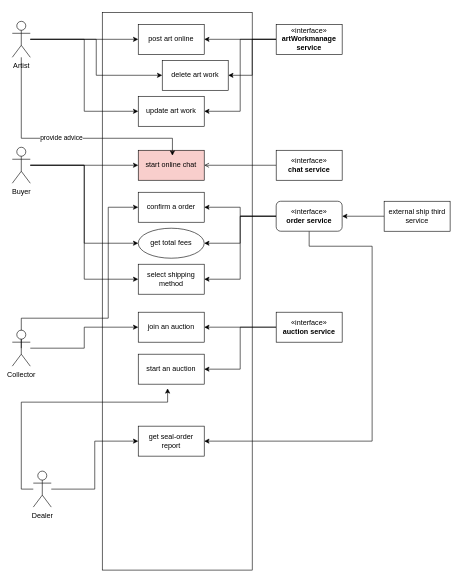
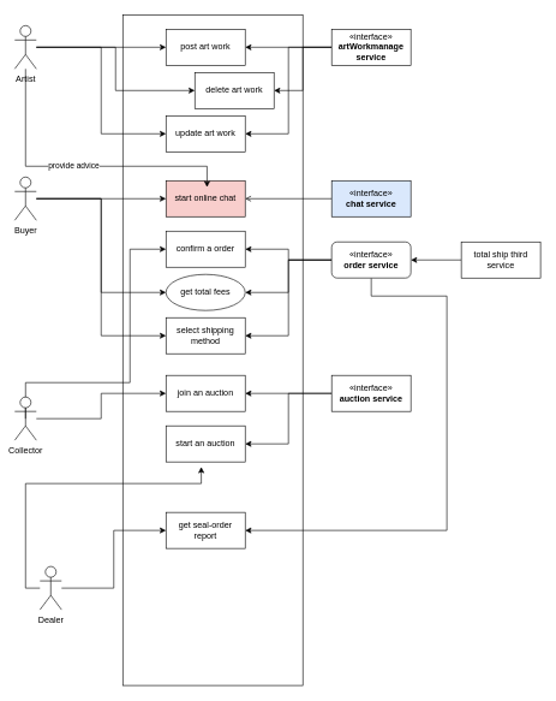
  <mxCell id="0" />
  <mxCell id="1" parent="0" />
  <mxCell id="2" style="edgeStyle=orthogonalEdgeStyle;rounded=0;orthogonalLoop=1;jettySize=auto;html=1;entryX=0;entryY=0.5;entryDx=0;entryDy=0;" edge="1" parent="1" source="5" target="7"><mxGeometry relative="1" as="geometry" /></mxCell>
  <mxCell id="3" style="edgeStyle=orthogonalEdgeStyle;rounded=0;orthogonalLoop=1;jettySize=auto;html=1;entryX=0;entryY=0.5;entryDx=0;entryDy=0;" edge="1" parent="1" source="5" target="12"><mxGeometry relative="1" as="geometry" /></mxCell>
  <mxCell id="4" style="edgeStyle=orthogonalEdgeStyle;rounded=0;orthogonalLoop=1;jettySize=auto;html=1;entryX=0;entryY=0.5;entryDx=0;entryDy=0;" edge="1" parent="1" source="5" target="13"><mxGeometry relative="1" as="geometry" /></mxCell>
  <mxCell id="5" value="Artist&lt;div&gt;&lt;br&gt;&lt;/div&gt;" style="shape=umlActor;verticalLabelPosition=bottom;verticalAlign=top;html=1;outlineConnect=0;" vertex="1" parent="1"><mxGeometry x="20" y="35" width="30" height="60" as="geometry" /></mxCell>
  <mxCell id="6" value="" style="rounded=0;whiteSpace=wrap;html=1;fillColor=none;" vertex="1" parent="1"><mxGeometry x="170" y="20" width="250" height="930" as="geometry" /></mxCell>
- <mxCell id="7" value="post art online" style="html=1;whiteSpace=wrap;" vertex="1" parent="1"><mxGeometry x="230" y="40" width="110" height="50" as="geometry" /></mxCell>
+ <mxCell id="7" value="post art work" style="html=1;whiteSpace=wrap;" vertex="1" parent="1"><mxGeometry x="230" y="40" width="110" height="50" as="geometry" /></mxCell>
  <mxCell id="8" style="edgeStyle=orthogonalEdgeStyle;rounded=0;orthogonalLoop=1;jettySize=auto;html=1;entryX=1;entryY=0.5;entryDx=0;entryDy=0;" edge="1" parent="1" source="11" target="7"><mxGeometry relative="1" as="geometry" /></mxCell>
  <mxCell id="9" style="edgeStyle=orthogonalEdgeStyle;rounded=0;orthogonalLoop=1;jettySize=auto;html=1;entryX=1;entryY=0.5;entryDx=0;entryDy=0;" edge="1" parent="1" source="11" target="12"><mxGeometry relative="1" as="geometry" /></mxCell>
  <mxCell id="10" style="edgeStyle=orthogonalEdgeStyle;rounded=0;orthogonalLoop=1;jettySize=auto;html=1;entryX=1;entryY=0.5;entryDx=0;entryDy=0;" edge="1" parent="1" source="11" target="13"><mxGeometry relative="1" as="geometry" /></mxCell>
  <mxCell id="11" value="«interface»&lt;br&gt;&lt;b&gt;artWorkmanage service&lt;/b&gt;" style="html=1;whiteSpace=wrap;" vertex="1" parent="1"><mxGeometry x="460" y="40" width="110" height="50" as="geometry" /></mxCell>
  <mxCell id="12" value="delete art work" style="html=1;whiteSpace=wrap;" vertex="1" parent="1"><mxGeometry x="270" y="100" width="110" height="50" as="geometry" /></mxCell>
  <mxCell id="13" value="update art work" style="html=1;whiteSpace=wrap;" vertex="1" parent="1"><mxGeometry x="230" y="160" width="110" height="50" as="geometry" /></mxCell>
  <mxCell id="14" value="start online chat" style="html=1;whiteSpace=wrap;fillColor=#f8cecc;" vertex="1" parent="1"><mxGeometry x="230" y="250" width="110" height="50" as="geometry" /></mxCell>
  <mxCell id="15" style="edgeStyle=orthogonalEdgeStyle;rounded=0;orthogonalLoop=1;jettySize=auto;html=1;entryX=0;entryY=0.5;entryDx=0;entryDy=0;" edge="1" parent="1" source="18" target="14"><mxGeometry relative="1" as="geometry" /></mxCell>
  <mxCell id="16" style="edgeStyle=orthogonalEdgeStyle;rounded=0;orthogonalLoop=1;jettySize=auto;html=1;entryX=0;entryY=0.5;entryDx=0;entryDy=0;" edge="1" parent="1" source="18" target="23"><mxGeometry relative="1" as="geometry" /></mxCell>
  <mxCell id="17" style="edgeStyle=orthogonalEdgeStyle;rounded=0;orthogonalLoop=1;jettySize=auto;html=1;entryX=0;entryY=0.5;entryDx=0;entryDy=0;" edge="1" parent="1" source="18" target="32"><mxGeometry relative="1" as="geometry" /></mxCell>
  <mxCell id="18" value="Buyer" style="shape=umlActor;verticalLabelPosition=bottom;verticalAlign=top;html=1;outlineConnect=0;" vertex="1" parent="1"><mxGeometry x="20" y="245" width="30" height="60" as="geometry" /></mxCell>
  <mxCell id="19" style="edgeStyle=orthogonalEdgeStyle;rounded=0;orthogonalLoop=1;jettySize=auto;html=1;entryX=0.518;entryY=0.18;entryDx=0;entryDy=0;entryPerimeter=0;" edge="1" parent="1" source="5" target="14"><mxGeometry relative="1" as="geometry"><Array as="points"><mxPoint x="35" y="230" /><mxPoint x="287" y="230" /></Array></mxGeometry></mxCell>
  <mxCell id="20" value="provide advice" style="edgeLabel;html=1;align=center;verticalAlign=middle;resizable=0;points=[];" vertex="1" connectable="0" parent="19"><mxGeometry x="-0.034" y="1" relative="1" as="geometry"><mxPoint as="offset" /></mxGeometry></mxCell>
  <mxCell id="21" style="edgeStyle=orthogonalEdgeStyle;rounded=0;orthogonalLoop=1;jettySize=auto;html=1;entryX=1;entryY=0.5;entryDx=0;entryDy=0;endArrow=open;" edge="1" parent="1" source="22" target="14"><mxGeometry relative="1" as="geometry" /></mxCell>
- <mxCell id="22" value="«interface»&lt;br&gt;&lt;b&gt;chat service&lt;/b&gt;" style="html=1;whiteSpace=wrap;" vertex="1" parent="1"><mxGeometry x="460" y="250" width="110" height="50" as="geometry" /></mxCell>
+ <mxCell id="22" value="«interface»&lt;br&gt;&lt;b&gt;chat service&lt;/b&gt;" style="html=1;whiteSpace=wrap;fillColor=#dae8fc;" vertex="1" parent="1"><mxGeometry x="460" y="250" width="110" height="50" as="geometry" /></mxCell>
  <mxCell id="23" value="get total fees" style="ellipse;html=1;whiteSpace=wrap;" vertex="1" parent="1"><mxGeometry x="230" y="380" width="110" height="50" as="geometry" /></mxCell>
  <mxCell id="24" value="confirm a order" style="html=1;whiteSpace=wrap;" vertex="1" parent="1"><mxGeometry x="230" y="320" width="110" height="50" as="geometry" /></mxCell>
  <mxCell id="25" style="edgeStyle=orthogonalEdgeStyle;rounded=0;orthogonalLoop=1;jettySize=auto;html=1;entryX=1;entryY=0.5;entryDx=0;entryDy=0;" edge="1" parent="1" source="29" target="24"><mxGeometry relative="1" as="geometry" /></mxCell>
  <mxCell id="26" style="edgeStyle=orthogonalEdgeStyle;rounded=0;orthogonalLoop=1;jettySize=auto;html=1;entryX=1;entryY=0.5;entryDx=0;entryDy=0;" edge="1" parent="1" source="29" target="23"><mxGeometry relative="1" as="geometry" /></mxCell>
  <mxCell id="27" style="edgeStyle=orthogonalEdgeStyle;rounded=0;orthogonalLoop=1;jettySize=auto;html=1;entryX=1;entryY=0.5;entryDx=0;entryDy=0;" edge="1" parent="1" source="29" target="32"><mxGeometry relative="1" as="geometry" /></mxCell>
  <mxCell id="28" style="edgeStyle=orthogonalEdgeStyle;rounded=0;orthogonalLoop=1;jettySize=auto;html=1;entryX=1;entryY=0.5;entryDx=0;entryDy=0;" edge="1" parent="1" source="29" target="44"><mxGeometry relative="1" as="geometry"><Array as="points"><mxPoint x="515" y="410" /><mxPoint x="620" y="410" /><mxPoint x="620" y="735" /></Array></mxGeometry></mxCell>
  <mxCell id="29" value="«interface»&lt;br&gt;&lt;b&gt;order service&lt;/b&gt;" style="html=1;whiteSpace=wrap;rounded=1;" vertex="1" parent="1"><mxGeometry x="460" y="335" width="110" height="50" as="geometry" /></mxCell>
  <mxCell id="30" style="edgeStyle=orthogonalEdgeStyle;rounded=0;orthogonalLoop=1;jettySize=auto;html=1;entryX=1;entryY=0.5;entryDx=0;entryDy=0;" edge="1" parent="1" source="31" target="29"><mxGeometry relative="1" as="geometry" /></mxCell>
- <mxCell id="31" value="external ship third service" style="html=1;whiteSpace=wrap;" vertex="1" parent="1"><mxGeometry x="640" y="335" width="110" height="50" as="geometry" /></mxCell>
+ <mxCell id="31" value="total ship third service" style="html=1;whiteSpace=wrap;" vertex="1" parent="1"><mxGeometry x="640" y="335" width="110" height="50" as="geometry" /></mxCell>
  <mxCell id="32" value="select shipping method" style="html=1;whiteSpace=wrap;" vertex="1" parent="1"><mxGeometry x="230" y="440" width="110" height="50" as="geometry" /></mxCell>
  <mxCell id="33" style="edgeStyle=orthogonalEdgeStyle;rounded=0;orthogonalLoop=1;jettySize=auto;html=1;exitX=0.5;exitY=0.5;exitDx=0;exitDy=0;exitPerimeter=0;entryX=0;entryY=0.5;entryDx=0;entryDy=0;" edge="1" parent="1" source="35" target="24"><mxGeometry relative="1" as="geometry"><Array as="points"><mxPoint x="35" y="530" /><mxPoint x="180" y="530" /><mxPoint x="180" y="345" /></Array></mxGeometry></mxCell>
  <mxCell id="34" style="edgeStyle=orthogonalEdgeStyle;rounded=0;orthogonalLoop=1;jettySize=auto;html=1;entryX=0;entryY=0.5;entryDx=0;entryDy=0;" edge="1" parent="1" source="35" target="39"><mxGeometry relative="1" as="geometry"><Array as="points"><mxPoint x="140" y="580" /><mxPoint x="140" y="545" /></Array></mxGeometry></mxCell>
  <mxCell id="35" value="Collector" style="shape=umlActor;verticalLabelPosition=bottom;verticalAlign=top;html=1;outlineConnect=0;" vertex="1" parent="1"><mxGeometry x="20" y="550" width="30" height="60" as="geometry" /></mxCell>
  <mxCell id="36" style="edgeStyle=orthogonalEdgeStyle;rounded=0;orthogonalLoop=1;jettySize=auto;html=1;" edge="1" parent="1" source="38" target="39"><mxGeometry relative="1" as="geometry" /></mxCell>
  <mxCell id="37" style="edgeStyle=orthogonalEdgeStyle;rounded=0;orthogonalLoop=1;jettySize=auto;html=1;entryX=1;entryY=0.5;entryDx=0;entryDy=0;" edge="1" parent="1" source="38" target="40"><mxGeometry relative="1" as="geometry" /></mxCell>
  <mxCell id="38" value="«interface»&lt;br&gt;&lt;b&gt;auction service&lt;/b&gt;" style="html=1;whiteSpace=wrap;" vertex="1" parent="1"><mxGeometry x="460" y="520" width="110" height="50" as="geometry" /></mxCell>
  <mxCell id="39" value="join an auction" style="html=1;whiteSpace=wrap;" vertex="1" parent="1"><mxGeometry x="230" y="520" width="110" height="50" as="geometry" /></mxCell>
  <mxCell id="40" value="start an auction" style="html=1;whiteSpace=wrap;" vertex="1" parent="1"><mxGeometry x="230" y="590" width="110" height="50" as="geometry" /></mxCell>
  <mxCell id="41" style="edgeStyle=orthogonalEdgeStyle;rounded=0;orthogonalLoop=1;jettySize=auto;html=1;entryX=0;entryY=0.5;entryDx=0;entryDy=0;" edge="1" parent="1" source="42" target="44"><mxGeometry relative="1" as="geometry" /></mxCell>
  <mxCell id="42" value="Dealer" style="shape=umlActor;verticalLabelPosition=bottom;verticalAlign=top;html=1;outlineConnect=0;" vertex="1" parent="1"><mxGeometry x="55" y="785" width="30" height="60" as="geometry" /></mxCell>
  <mxCell id="43" style="edgeStyle=orthogonalEdgeStyle;rounded=0;orthogonalLoop=1;jettySize=auto;html=1;entryX=0.445;entryY=1.14;entryDx=0;entryDy=0;entryPerimeter=0;" edge="1" parent="1" source="42" target="40"><mxGeometry relative="1" as="geometry"><Array as="points"><mxPoint x="35" y="670" /><mxPoint x="279" y="670" /></Array></mxGeometry></mxCell>
  <mxCell id="44" value="get seal-order report" style="html=1;whiteSpace=wrap;" vertex="1" parent="1"><mxGeometry x="230" y="710" width="110" height="50" as="geometry" /></mxCell>
